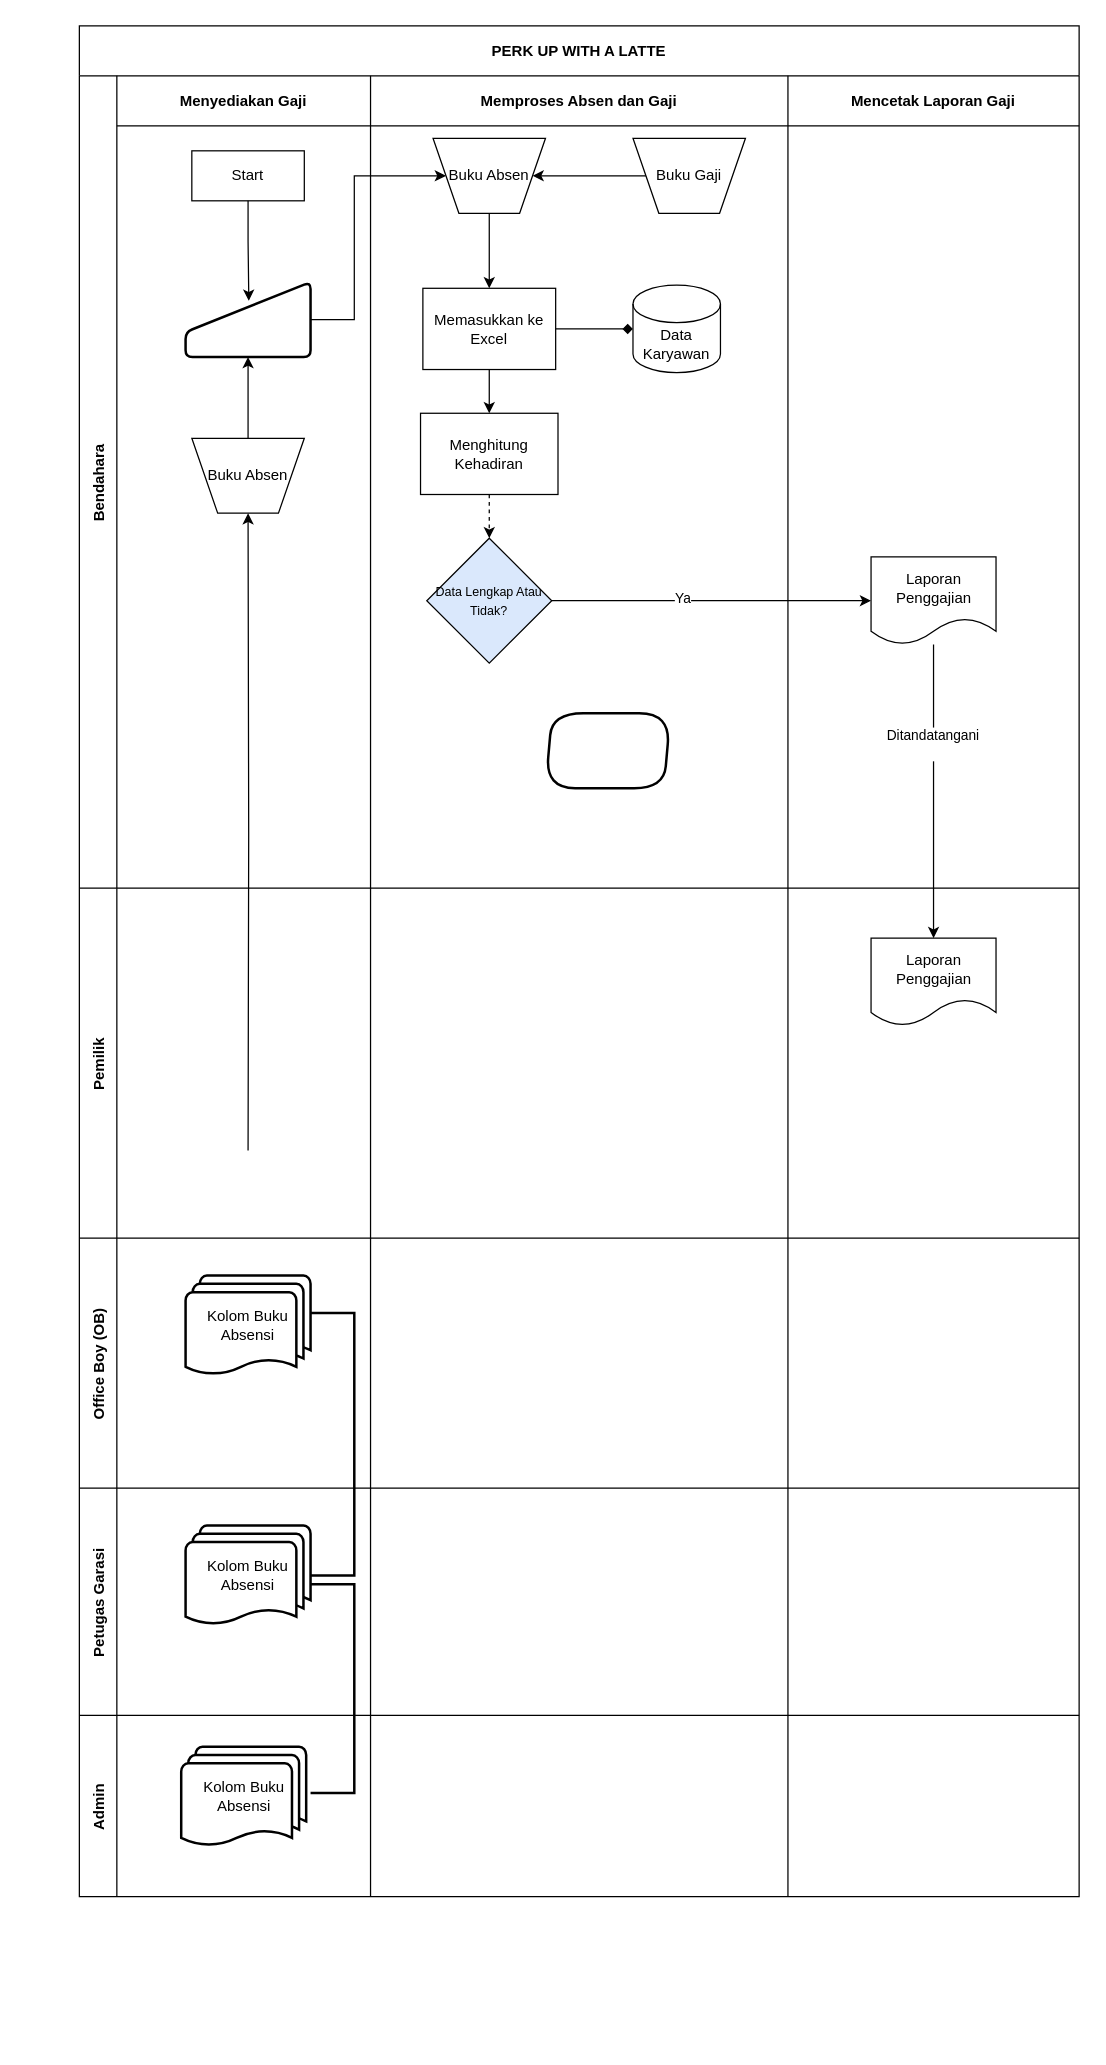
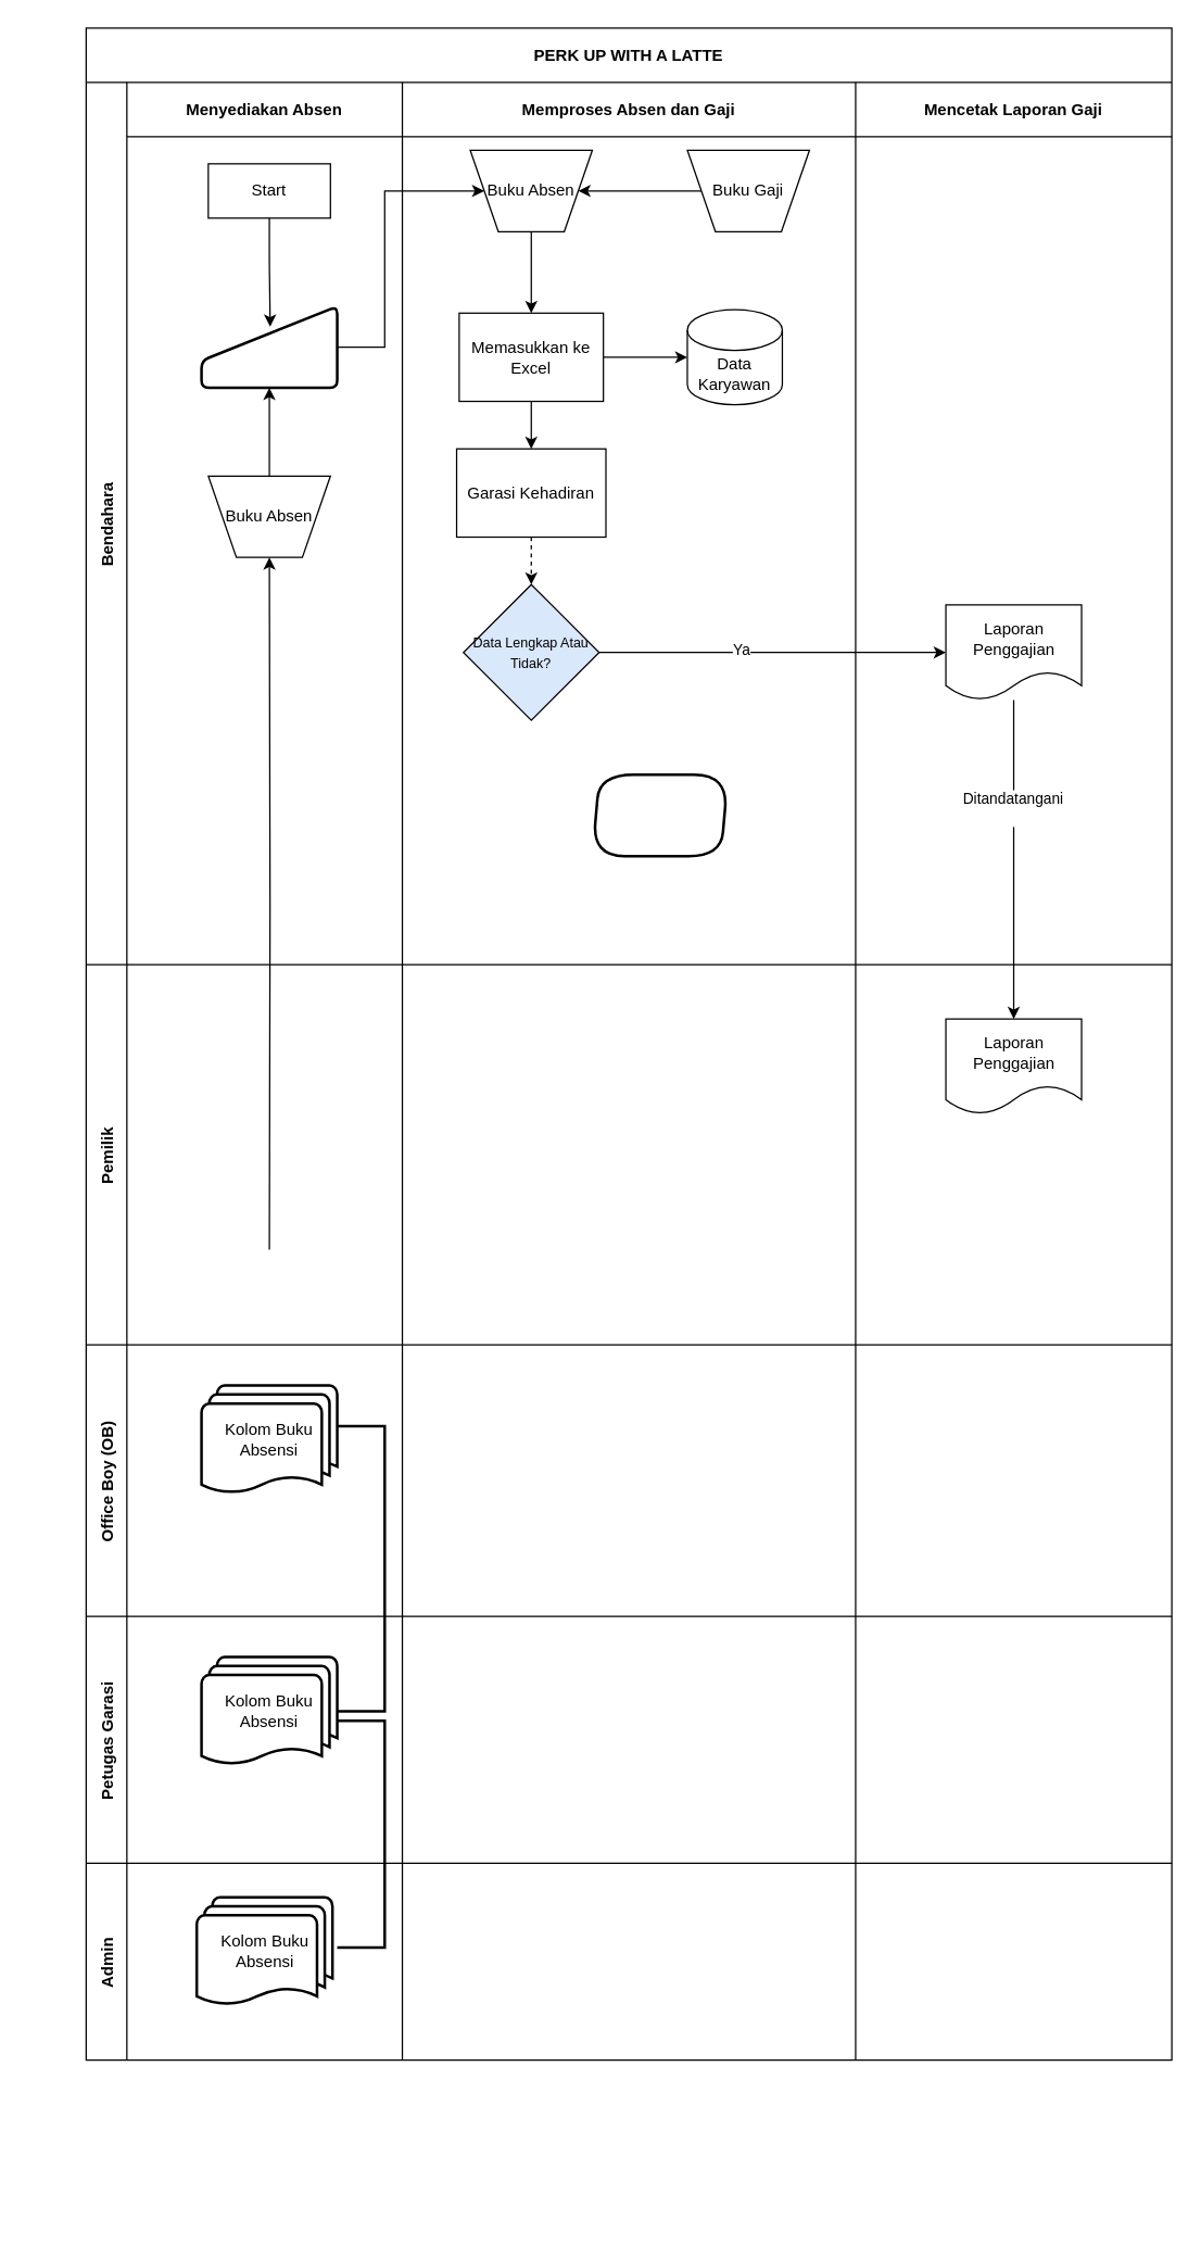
  <mxCell id="0" />
  <mxCell id="1" parent="0" />
  <mxCell id="2" value="PERK UP WITH A LATTE" style="shape=table;childLayout=tableLayout;startSize=40;collapsible=0;recursiveResize=0;expand=0;fillColor=none;fontStyle=1" parent="1" vertex="1"><mxGeometry x="63" y="20" width="800" height="1497" as="geometry" /></mxCell>
  <mxCell id="3" value="Bendahara" style="shape=tableRow;horizontal=0;swimlaneHead=0;swimlaneBody=0;top=0;left=0;bottom=0;right=0;fillColor=none;points=[[0,0.5],[1,0.5]];portConstraint=eastwest;startSize=30;collapsible=0;recursiveResize=0;expand=0;fontStyle=1;" parent="2" vertex="1"><mxGeometry y="40" width="800" height="650" as="geometry" /></mxCell>
- <mxCell id="4" value="Menyediakan Gaji" style="swimlane;swimlaneHead=0;swimlaneBody=0;connectable=0;fillColor=none;startSize=40;collapsible=0;recursiveResize=0;expand=0;fontStyle=1;" parent="3" vertex="1"><mxGeometry x="30" width="203" height="650" as="geometry"><mxRectangle width="203" height="650" as="alternateBounds" /></mxGeometry></mxCell>
+ <mxCell id="4" value="Menyediakan Absen" style="swimlane;swimlaneHead=0;swimlaneBody=0;connectable=0;fillColor=none;startSize=40;collapsible=0;recursiveResize=0;expand=0;fontStyle=1;" parent="3" vertex="1"><mxGeometry x="30" width="203" height="650" as="geometry"><mxRectangle width="203" height="650" as="alternateBounds" /></mxGeometry></mxCell>
  <mxCell id="5" value="Start" style="whiteSpace=wrap;html=1;arcSize=50;rounded=0;" parent="4" vertex="1"><mxGeometry x="60" y="60" width="90" height="40" as="geometry" /></mxCell>
  <mxCell id="6" value="" style="html=1;strokeWidth=2;shape=manualInput;whiteSpace=wrap;rounded=1;size=40;arcSize=11;" vertex="1" parent="4"><mxGeometry x="55" y="165" width="100" height="60" as="geometry" /></mxCell>
  <mxCell id="7" style="edgeStyle=orthogonalEdgeStyle;rounded=0;orthogonalLoop=1;jettySize=auto;html=1;exitX=0.5;exitY=1;exitDx=0;exitDy=0;entryX=0.506;entryY=0.25;entryDx=0;entryDy=0;entryPerimeter=0;" edge="1" parent="4" source="5" target="6"><mxGeometry relative="1" as="geometry" /></mxCell>
  <mxCell id="8" style="edgeStyle=orthogonalEdgeStyle;rounded=0;orthogonalLoop=1;jettySize=auto;html=1;exitX=0.5;exitY=0;exitDx=0;exitDy=0;entryX=0.5;entryY=1;entryDx=0;entryDy=0;" edge="1" parent="4" source="9" target="6"><mxGeometry relative="1" as="geometry" /></mxCell>
  <mxCell id="9" value="Buku Absen" style="verticalLabelPosition=middle;verticalAlign=middle;html=1;shape=trapezoid;perimeter=trapezoidPerimeter;whiteSpace=wrap;size=0.23;arcSize=10;flipV=1;labelPosition=center;align=center;" vertex="1" parent="4"><mxGeometry x="60" y="290" width="90" height="60" as="geometry" /></mxCell>
  <mxCell id="10" value="Memproses Absen dan Gaji" style="swimlane;swimlaneHead=0;swimlaneBody=0;connectable=0;fillColor=none;startSize=40;collapsible=0;recursiveResize=0;expand=0;fontStyle=1;" parent="3" vertex="1"><mxGeometry x="233" width="334" height="650" as="geometry"><mxRectangle width="334" height="650" as="alternateBounds" /></mxGeometry></mxCell>
  <mxCell id="11" style="edgeStyle=orthogonalEdgeStyle;rounded=0;orthogonalLoop=1;jettySize=auto;html=1;exitX=0.5;exitY=1;exitDx=0;exitDy=0;entryX=0.5;entryY=0;entryDx=0;entryDy=0;" edge="1" parent="10" source="12" target="14"><mxGeometry relative="1" as="geometry" /></mxCell>
  <mxCell id="12" value="Buku Absen" style="verticalLabelPosition=middle;verticalAlign=middle;html=1;shape=trapezoid;perimeter=trapezoidPerimeter;whiteSpace=wrap;size=0.23;arcSize=10;flipV=1;labelPosition=center;align=center;" vertex="1" parent="10"><mxGeometry x="50" y="50" width="90" height="60" as="geometry" /></mxCell>
  <mxCell id="13" style="edgeStyle=orthogonalEdgeStyle;rounded=0;orthogonalLoop=1;jettySize=auto;html=1;exitX=0.5;exitY=1;exitDx=0;exitDy=0;entryX=0.5;entryY=0;entryDx=0;entryDy=0;" edge="1" parent="10" source="14" target="20"><mxGeometry relative="1" as="geometry" /></mxCell>
  <mxCell id="14" value="Memasukkan ke Excel" style="rounded=0;whiteSpace=wrap;html=1;" vertex="1" parent="10"><mxGeometry x="41.88" y="170" width="106.25" height="65" as="geometry" /></mxCell>
  <mxCell id="15" value="Data Karyawan" style="shape=cylinder3;whiteSpace=wrap;html=1;boundedLbl=1;backgroundOutline=1;size=15;" vertex="1" parent="10"><mxGeometry x="210" y="167.5" width="70" height="70" as="geometry" /></mxCell>
  <mxCell id="16" style="edgeStyle=orthogonalEdgeStyle;rounded=0;orthogonalLoop=1;jettySize=auto;html=1;exitX=0;exitY=0.5;exitDx=0;exitDy=0;entryX=1;entryY=0.5;entryDx=0;entryDy=0;" edge="1" parent="10" source="17" target="12"><mxGeometry relative="1" as="geometry" /></mxCell>
  <mxCell id="17" value="Buku Gaji" style="verticalLabelPosition=middle;verticalAlign=middle;html=1;shape=trapezoid;perimeter=trapezoidPerimeter;whiteSpace=wrap;size=0.23;arcSize=10;flipV=1;labelPosition=center;align=center;" vertex="1" parent="10"><mxGeometry x="210" y="50" width="90" height="60" as="geometry" /></mxCell>
- <mxCell id="18" style="edgeStyle=orthogonalEdgeStyle;rounded=0;orthogonalLoop=1;jettySize=auto;html=1;exitX=1;exitY=0.5;exitDx=0;exitDy=0;entryX=0;entryY=0.5;entryDx=0;entryDy=0;entryPerimeter=0;endArrow=diamond;" edge="1" parent="10" source="14" target="15"><mxGeometry relative="1" as="geometry" /></mxCell>
+ <mxCell id="18" style="edgeStyle=orthogonalEdgeStyle;rounded=0;orthogonalLoop=1;jettySize=auto;html=1;exitX=1;exitY=0.5;exitDx=0;exitDy=0;entryX=0;entryY=0.5;entryDx=0;entryDy=0;entryPerimeter=0;" edge="1" parent="10" source="14" target="15"><mxGeometry relative="1" as="geometry" /></mxCell>
  <mxCell id="19" style="edgeStyle=orthogonalEdgeStyle;rounded=0;orthogonalLoop=1;jettySize=auto;html=1;exitX=0.5;exitY=1;exitDx=0;exitDy=0;entryX=0.5;entryY=0;entryDx=0;entryDy=0;dashed=1;" edge="1" parent="10" source="20" target="21"><mxGeometry relative="1" as="geometry" /></mxCell>
- <mxCell id="20" value="Menghitung Kehadiran" style="rounded=0;whiteSpace=wrap;html=1;" vertex="1" parent="10"><mxGeometry x="40" y="270" width="110" height="65" as="geometry" /></mxCell>
+ <mxCell id="20" value="Garasi Kehadiran" style="rounded=0;whiteSpace=wrap;html=1;" vertex="1" parent="10"><mxGeometry x="40" y="270" width="110" height="65" as="geometry" /></mxCell>
  <mxCell id="21" value="&lt;font style=&quot;font-size: 10px;&quot;&gt;Data Lengkap Atau Tidak?&lt;/font&gt;" style="rhombus;whiteSpace=wrap;html=1;fillColor=#dae8fc;" vertex="1" parent="10"><mxGeometry x="45" y="370" width="100" height="100" as="geometry" /></mxCell>
  <mxCell id="22" value="" style="shape=parallelogram;html=1;strokeWidth=2;perimeter=parallelogramPerimeter;whiteSpace=wrap;rounded=1;arcSize=50;size=0.053;" vertex="1" parent="10"><mxGeometry x="140" y="510" width="100" height="60" as="geometry" /></mxCell>
  <mxCell id="23" value="Mencetak Laporan Gaji" style="swimlane;swimlaneHead=0;swimlaneBody=0;connectable=0;fillColor=none;startSize=40;collapsible=0;recursiveResize=0;expand=0;fontStyle=1;" parent="3" vertex="1"><mxGeometry x="567" width="233" height="650" as="geometry"><mxRectangle width="233" height="650" as="alternateBounds" /></mxGeometry></mxCell>
  <mxCell id="24" value="Laporan Penggajian" style="shape=document;whiteSpace=wrap;html=1;boundedLbl=1;" vertex="1" parent="23"><mxGeometry x="66.5" y="385" width="100" height="70" as="geometry" /></mxCell>
  <mxCell id="25" style="edgeStyle=orthogonalEdgeStyle;rounded=0;orthogonalLoop=1;jettySize=auto;html=1;exitX=1;exitY=0.5;exitDx=0;exitDy=0;entryX=0;entryY=0.5;entryDx=0;entryDy=0;" edge="1" parent="3" source="6" target="12"><mxGeometry relative="1" as="geometry"><Array as="points"><mxPoint x="220" y="195" /><mxPoint x="220" y="80" /></Array></mxGeometry></mxCell>
  <mxCell id="26" style="edgeStyle=orthogonalEdgeStyle;rounded=0;orthogonalLoop=1;jettySize=auto;html=1;exitX=1;exitY=0.5;exitDx=0;exitDy=0;entryX=0;entryY=0.5;entryDx=0;entryDy=0;" edge="1" parent="3" source="21" target="24"><mxGeometry relative="1" as="geometry" /></mxCell>
  <mxCell id="27" value="Ya" style="edgeLabel;html=1;align=center;verticalAlign=middle;resizable=0;points=[];" vertex="1" connectable="0" parent="26"><mxGeometry x="-0.184" y="3" relative="1" as="geometry"><mxPoint as="offset" /></mxGeometry></mxCell>
  <mxCell id="28" value="Pemilik" style="shape=tableRow;horizontal=0;swimlaneHead=0;swimlaneBody=0;top=0;left=0;bottom=0;right=0;fillColor=none;points=[[0,0.5],[1,0.5]];portConstraint=eastwest;startSize=30;collapsible=0;recursiveResize=0;expand=0;fontStyle=1;" vertex="1" parent="2"><mxGeometry y="690" width="800" height="280" as="geometry" /></mxCell>
  <mxCell id="29" style="swimlane;swimlaneHead=0;swimlaneBody=0;connectable=0;fillColor=none;startSize=0;collapsible=0;recursiveResize=0;expand=0;fontStyle=1;" vertex="1" parent="28"><mxGeometry x="30" width="203" height="280" as="geometry"><mxRectangle width="203" height="280" as="alternateBounds" /></mxGeometry></mxCell>
  <mxCell id="30" style="swimlane;swimlaneHead=0;swimlaneBody=0;connectable=0;fillColor=none;startSize=0;collapsible=0;recursiveResize=0;expand=0;fontStyle=1;" vertex="1" parent="28"><mxGeometry x="233" width="334" height="280" as="geometry"><mxRectangle width="334" height="280" as="alternateBounds" /></mxGeometry></mxCell>
  <mxCell id="31" style="swimlane;swimlaneHead=0;swimlaneBody=0;connectable=0;fillColor=none;startSize=0;collapsible=0;recursiveResize=0;expand=0;fontStyle=1;" vertex="1" parent="28"><mxGeometry x="567" width="233" height="280" as="geometry"><mxRectangle width="233" height="280" as="alternateBounds" /></mxGeometry></mxCell>
  <mxCell id="32" value="Laporan Penggajian" style="shape=document;whiteSpace=wrap;html=1;boundedLbl=1;" vertex="1" parent="31"><mxGeometry x="66.5" y="40" width="100" height="70" as="geometry" /></mxCell>
  <mxCell id="33" value="Office Boy (OB)" style="shape=tableRow;horizontal=0;swimlaneHead=0;swimlaneBody=0;top=0;left=0;bottom=0;right=0;fillColor=none;points=[[0,0.5],[1,0.5]];portConstraint=eastwest;startSize=30;collapsible=0;recursiveResize=0;expand=0;fontStyle=1;" vertex="1" parent="2"><mxGeometry y="970" width="800" height="200" as="geometry" /></mxCell>
  <mxCell id="34" style="swimlane;swimlaneHead=0;swimlaneBody=0;connectable=0;fillColor=none;startSize=0;collapsible=0;recursiveResize=0;expand=0;fontStyle=1;" vertex="1" parent="33"><mxGeometry x="30" width="203" height="200" as="geometry"><mxRectangle width="203" height="200" as="alternateBounds" /></mxGeometry></mxCell>
  <mxCell id="35" value="Kolom Buku Absensi" style="strokeWidth=2;html=1;shape=mxgraph.flowchart.multi-document;whiteSpace=wrap;" vertex="1" parent="34"><mxGeometry x="55" y="30" width="100" height="80" as="geometry" /></mxCell>
  <mxCell id="36" value="" style="strokeWidth=2;html=1;shape=mxgraph.flowchart.annotation_1;align=left;pointerEvents=1;rotation=-180;" vertex="1" parent="34"><mxGeometry x="155" y="60" width="35" height="210" as="geometry" /></mxCell>
  <mxCell id="37" style="swimlane;swimlaneHead=0;swimlaneBody=0;connectable=0;fillColor=none;startSize=0;collapsible=0;recursiveResize=0;expand=0;fontStyle=1;" vertex="1" parent="33"><mxGeometry x="233" width="334" height="200" as="geometry"><mxRectangle width="334" height="200" as="alternateBounds" /></mxGeometry></mxCell>
  <mxCell id="38" style="swimlane;swimlaneHead=0;swimlaneBody=0;connectable=0;fillColor=none;startSize=0;collapsible=0;recursiveResize=0;expand=0;fontStyle=1;" vertex="1" parent="33"><mxGeometry x="567" width="233" height="200" as="geometry"><mxRectangle width="233" height="200" as="alternateBounds" /></mxGeometry></mxCell>
  <mxCell id="39" value="Petugas Garasi" style="shape=tableRow;horizontal=0;swimlaneHead=0;swimlaneBody=0;top=0;left=0;bottom=0;right=0;fillColor=none;points=[[0,0.5],[1,0.5]];portConstraint=eastwest;startSize=30;collapsible=0;recursiveResize=0;expand=0;fontStyle=1;" vertex="1" parent="2"><mxGeometry y="1170" width="800" height="182" as="geometry" /></mxCell>
  <mxCell id="40" style="swimlane;swimlaneHead=0;swimlaneBody=0;connectable=0;fillColor=none;startSize=0;collapsible=0;recursiveResize=0;expand=0;fontStyle=1;" vertex="1" parent="39"><mxGeometry x="30" width="203" height="182" as="geometry"><mxRectangle width="203" height="182" as="alternateBounds" /></mxGeometry></mxCell>
  <mxCell id="41" style="swimlane;swimlaneHead=0;swimlaneBody=0;connectable=0;fillColor=none;startSize=0;collapsible=0;recursiveResize=0;expand=0;fontStyle=1;" vertex="1" parent="39"><mxGeometry x="233" width="334" height="182" as="geometry"><mxRectangle width="334" height="182" as="alternateBounds" /></mxGeometry></mxCell>
  <mxCell id="42" style="swimlane;swimlaneHead=0;swimlaneBody=0;connectable=0;fillColor=none;startSize=0;collapsible=0;recursiveResize=0;expand=0;fontStyle=1;" vertex="1" parent="39"><mxGeometry x="567" width="233" height="182" as="geometry"><mxRectangle width="233" height="182" as="alternateBounds" /></mxGeometry></mxCell>
  <mxCell id="43" value="Admin" style="shape=tableRow;horizontal=0;swimlaneHead=0;swimlaneBody=0;top=0;left=0;bottom=0;right=0;fillColor=none;points=[[0,0.5],[1,0.5]];portConstraint=eastwest;startSize=30;collapsible=0;recursiveResize=0;expand=0;fontStyle=1;" parent="2" vertex="1"><mxGeometry y="1352" width="800" height="145" as="geometry" /></mxCell>
  <mxCell id="44" value="" style="swimlane;swimlaneHead=0;swimlaneBody=0;connectable=0;fillColor=none;startSize=0;collapsible=0;recursiveResize=0;expand=0;fontStyle=1;" parent="43" vertex="1"><mxGeometry x="30" width="203" height="145" as="geometry"><mxRectangle width="203" height="145" as="alternateBounds" /></mxGeometry></mxCell>
  <mxCell id="45" style="swimlane;swimlaneHead=0;swimlaneBody=0;connectable=0;fillColor=none;startSize=0;collapsible=0;recursiveResize=0;expand=0;fontStyle=1;" vertex="1" parent="44"><mxGeometry x="-73" y="43" width="203" height="177" as="geometry"><mxRectangle width="203" height="180" as="alternateBounds" /></mxGeometry></mxCell>
  <mxCell id="46" style="swimlane;swimlaneHead=0;swimlaneBody=0;connectable=0;fillColor=none;startSize=0;collapsible=0;recursiveResize=0;expand=0;fontStyle=1;" vertex="1" parent="45"><mxGeometry x="133" y="-165" width="203" height="180" as="geometry"><mxRectangle width="203" height="180" as="alternateBounds" /></mxGeometry></mxCell>
  <mxCell id="47" value="Kolom Buku Absensi" style="strokeWidth=2;html=1;shape=mxgraph.flowchart.multi-document;whiteSpace=wrap;" vertex="1" parent="46"><mxGeometry x="-5" y="-30" width="100" height="80" as="geometry" /></mxCell>
  <mxCell id="48" value="" style="strokeWidth=2;html=1;shape=mxgraph.flowchart.annotation_1;align=left;pointerEvents=1;rotation=-180;" vertex="1" parent="46"><mxGeometry x="95" y="17" width="35" height="167" as="geometry" /></mxCell>
  <mxCell id="49" value="Kolom Buku Absensi" style="strokeWidth=2;html=1;shape=mxgraph.flowchart.multi-document;whiteSpace=wrap;" vertex="1" parent="45"><mxGeometry x="124.5" y="-18" width="100" height="80" as="geometry" /></mxCell>
  <mxCell id="50" style="swimlane;swimlaneHead=0;swimlaneBody=0;connectable=0;fillColor=none;startSize=0;collapsible=0;recursiveResize=0;expand=0;fontStyle=1;" vertex="1" parent="45"><mxGeometry x="153" y="35" width="203" height="180" as="geometry"><mxRectangle width="203" height="180" as="alternateBounds" /></mxGeometry></mxCell>
  <mxCell id="51" value="" style="swimlane;swimlaneHead=0;swimlaneBody=0;connectable=0;fillColor=none;startSize=0;collapsible=0;recursiveResize=0;expand=0;fontStyle=1;" parent="43" vertex="1"><mxGeometry x="233" width="334" height="145" as="geometry"><mxRectangle width="334" height="145" as="alternateBounds" /></mxGeometry></mxCell>
  <mxCell id="52" value="" style="swimlane;swimlaneHead=0;swimlaneBody=0;connectable=0;fillColor=none;startSize=0;collapsible=0;recursiveResize=0;expand=0;fontStyle=1;" parent="43" vertex="1"><mxGeometry x="567" width="233" height="145" as="geometry"><mxRectangle width="233" height="145" as="alternateBounds" /></mxGeometry></mxCell>
  <mxCell id="53" style="edgeStyle=orthogonalEdgeStyle;rounded=0;orthogonalLoop=1;jettySize=auto;html=1;exitX=0.5;exitY=0;exitDx=0;exitDy=0;entryX=0.5;entryY=1;entryDx=0;entryDy=0;" edge="1" parent="2" target="9"><mxGeometry relative="1" as="geometry"><mxPoint x="135" y="900.0" as="sourcePoint" /></mxGeometry></mxCell>
  <mxCell id="54" style="edgeStyle=orthogonalEdgeStyle;rounded=0;orthogonalLoop=1;jettySize=auto;html=1;entryX=0.5;entryY=0;entryDx=0;entryDy=0;" edge="1" parent="2" source="24" target="32"><mxGeometry relative="1" as="geometry" /></mxCell>
  <mxCell id="55" value="Ditandatangani&lt;div&gt;&lt;br&gt;&lt;/div&gt;" style="edgeLabel;html=1;align=center;verticalAlign=middle;resizable=0;points=[];" vertex="1" connectable="0" parent="54"><mxGeometry x="-0.328" y="-1" relative="1" as="geometry"><mxPoint as="offset" /></mxGeometry></mxCell>
